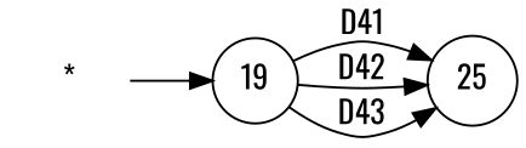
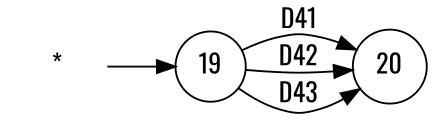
  digraph {
    fontname=Oswald
    rankdir=LR
    node [fontname=Oswald shape=circle]
    edge [fontname=Oswald]
    "*" [shape=plaintext]
    19
-   20 [label=25]
+   20
    "*" -> 19
    19 -> 20 [label=D41]
    19 -> 20 [label=D42]
    19 -> 20 [label=D43]
  }
